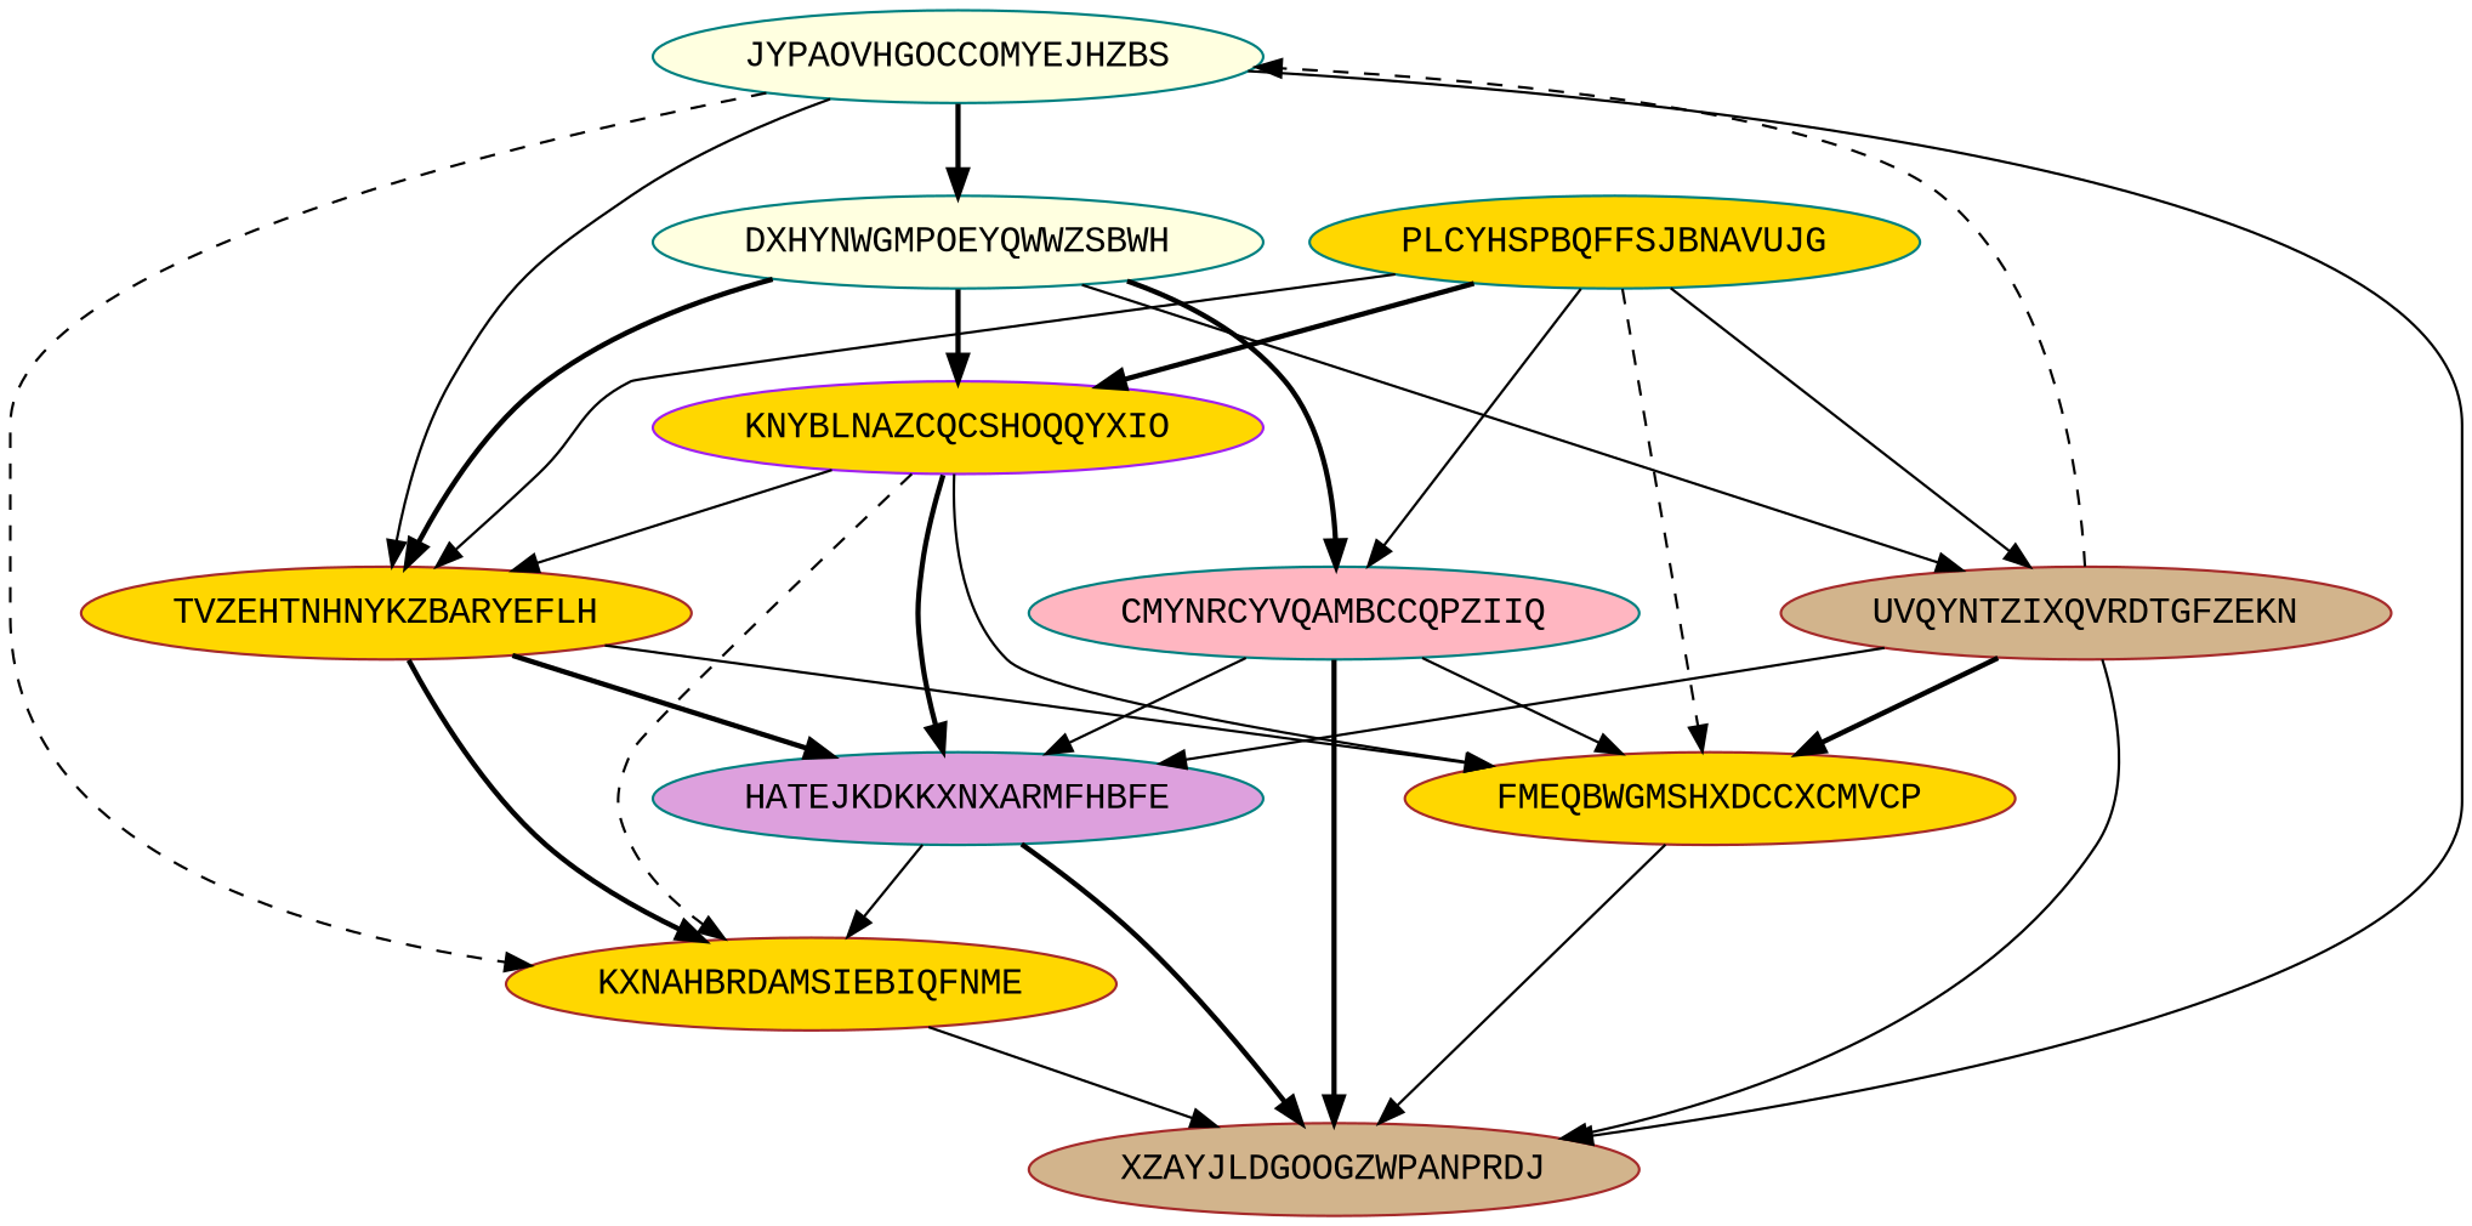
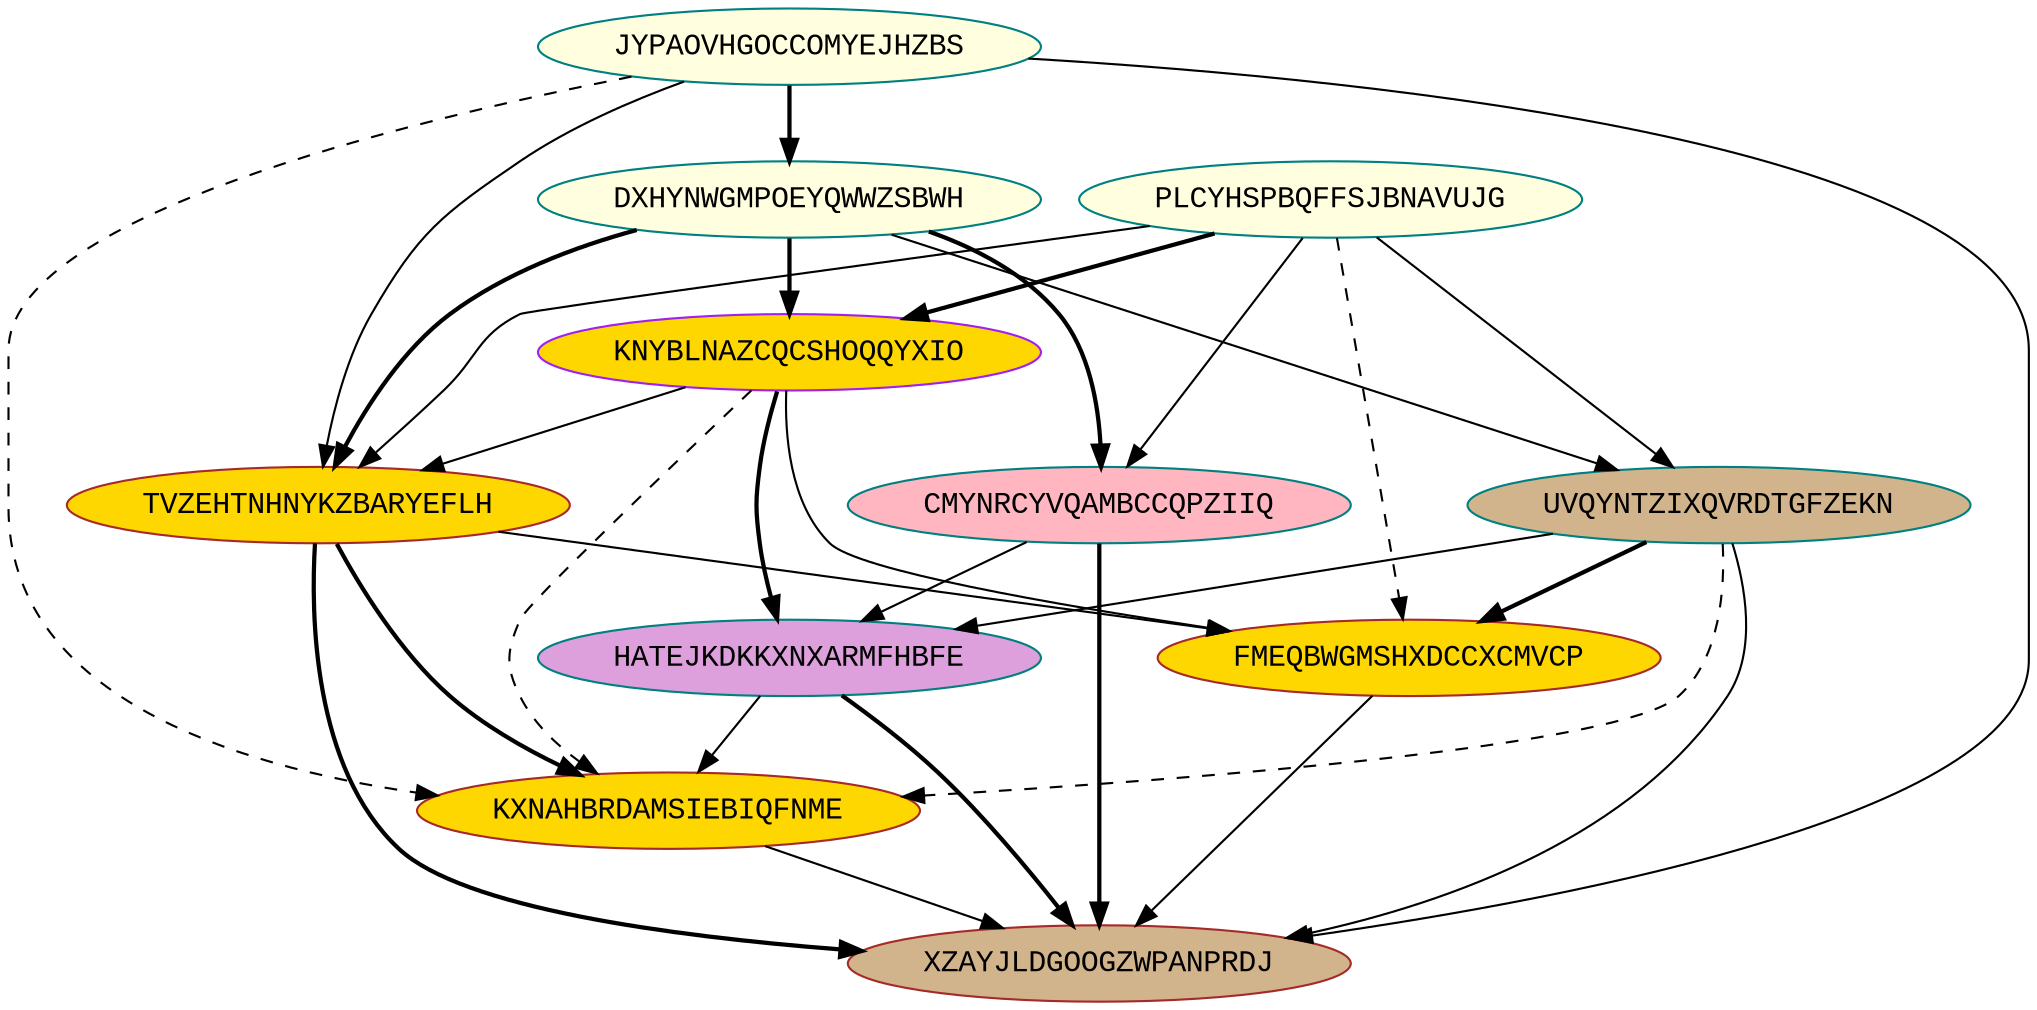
  digraph {
    fontname="Liberation Mono"
    node [Weight=16 color=teal fillcolor=gold fontname="Liberation Mono" style=filled]
    edge [Weight=11 fontname="Liberation Mono" style=solid]
    JYPAOVHGOCCOMYEJHZBS [Weight=12 fillcolor=lightyellow]
    DXHYNWGMPOEYQWWZSBWH [Weight=20 fillcolor=lightyellow]
    TVZEHTNHNYKZBARYEFLH [color=brown]
    KXNAHBRDAMSIEBIQFNME [Weight=13 color=brown]
    XZAYJLDGOOGZWPANPRDJ [Weight=12 color=brown fillcolor=tan]
    CMYNRCYVQAMBCCQPZIIQ [Weight=19 fillcolor=lightpink]
-   UVQYNTZIXQVRDTGFZEKN [Weight=18 color=brown fillcolor=tan]
+   UVQYNTZIXQVRDTGFZEKN [Weight=18 fillcolor=tan]
    KNYBLNAZCQCSHOQQYXIO [Weight=17 color=purple]
    FMEQBWGMSHXDCCXCMVCP [Weight=13 color=brown]
-   PLCYHSPBQFFSJBNAVUJG
+   PLCYHSPBQFFSJBNAVUJG [fillcolor=lightyellow]
    HATEJKDKKXNXARMFHBFE [fillcolor=plum]
    JYPAOVHGOCCOMYEJHZBS -> DXHYNWGMPOEYQWWZSBWH [Weight=12 style=bold]
    JYPAOVHGOCCOMYEJHZBS -> TVZEHTNHNYKZBARYEFLH
    JYPAOVHGOCCOMYEJHZBS -> KXNAHBRDAMSIEBIQFNME [Weight=19 style=dashed]
    JYPAOVHGOCCOMYEJHZBS -> XZAYJLDGOOGZWPANPRDJ
    DXHYNWGMPOEYQWWZSBWH -> TVZEHTNHNYKZBARYEFLH [Weight=18 style=bold]
    DXHYNWGMPOEYQWWZSBWH -> CMYNRCYVQAMBCCQPZIIQ [Weight=15 style=bold]
    DXHYNWGMPOEYQWWZSBWH -> UVQYNTZIXQVRDTGFZEKN [Weight=20]
    DXHYNWGMPOEYQWWZSBWH -> KNYBLNAZCQCSHOQQYXIO [Weight=13 style=bold]
    TVZEHTNHNYKZBARYEFLH -> KXNAHBRDAMSIEBIQFNME [Weight=12 style=bold]
-   TVZEHTNHNYKZBARYEFLH -> HATEJKDKKXNXARMFHBFE [Weight=17 style=bold]
+   TVZEHTNHNYKZBARYEFLH -> XZAYJLDGOOGZWPANPRDJ [Weight=17 style=bold]
    TVZEHTNHNYKZBARYEFLH -> FMEQBWGMSHXDCCXCMVCP [Weight=20]
    KXNAHBRDAMSIEBIQFNME -> XZAYJLDGOOGZWPANPRDJ [Weight=15]
    CMYNRCYVQAMBCCQPZIIQ -> XZAYJLDGOOGZWPANPRDJ [Weight=16 style=bold]
-   CMYNRCYVQAMBCCQPZIIQ -> FMEQBWGMSHXDCCXCMVCP [Weight=10]
    CMYNRCYVQAMBCCQPZIIQ -> HATEJKDKKXNXARMFHBFE
-   UVQYNTZIXQVRDTGFZEKN -> JYPAOVHGOCCOMYEJHZBS [style=dashed]
+   UVQYNTZIXQVRDTGFZEKN -> KXNAHBRDAMSIEBIQFNME [style=dashed]
    UVQYNTZIXQVRDTGFZEKN -> XZAYJLDGOOGZWPANPRDJ [Weight=19]
    UVQYNTZIXQVRDTGFZEKN -> FMEQBWGMSHXDCCXCMVCP [Weight=16 style=bold]
    UVQYNTZIXQVRDTGFZEKN -> HATEJKDKKXNXARMFHBFE [Weight=13]
    KNYBLNAZCQCSHOQQYXIO -> TVZEHTNHNYKZBARYEFLH [Weight=13]
    KNYBLNAZCQCSHOQQYXIO -> KXNAHBRDAMSIEBIQFNME [Weight=18 style=dashed]
    KNYBLNAZCQCSHOQQYXIO -> FMEQBWGMSHXDCCXCMVCP [Weight=13]
    KNYBLNAZCQCSHOQQYXIO -> HATEJKDKKXNXARMFHBFE [Weight=14 style=bold]
    FMEQBWGMSHXDCCXCMVCP -> XZAYJLDGOOGZWPANPRDJ [Weight=15]
    PLCYHSPBQFFSJBNAVUJG -> TVZEHTNHNYKZBARYEFLH [Weight=17]
    PLCYHSPBQFFSJBNAVUJG -> CMYNRCYVQAMBCCQPZIIQ [Weight=16]
    PLCYHSPBQFFSJBNAVUJG -> UVQYNTZIXQVRDTGFZEKN
    PLCYHSPBQFFSJBNAVUJG -> KNYBLNAZCQCSHOQQYXIO [Weight=14 style=bold]
    PLCYHSPBQFFSJBNAVUJG -> FMEQBWGMSHXDCCXCMVCP [Weight=13 style=dashed]
    HATEJKDKKXNXARMFHBFE -> KXNAHBRDAMSIEBIQFNME [Weight=12]
    HATEJKDKKXNXARMFHBFE -> XZAYJLDGOOGZWPANPRDJ [Weight=16 style=bold]
  }
